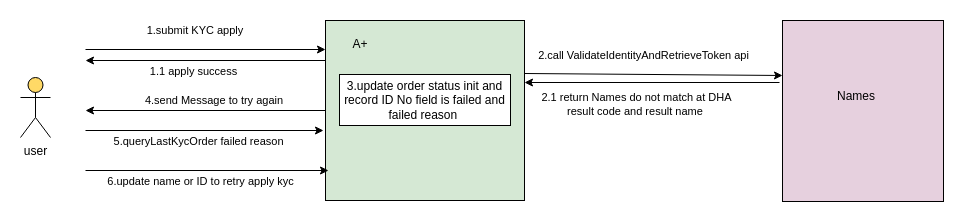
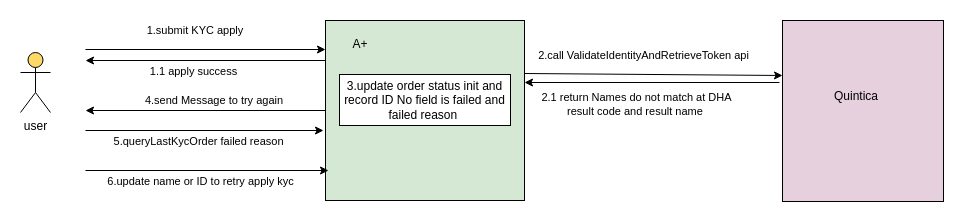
  <mxCell id="0" />
  <mxCell id="1" parent="0" />
  <mxCell id="2" value="" style="rounded=0;whiteSpace=wrap;html=1;fillColor=#D5E8D4;" vertex="1" parent="1"><mxGeometry x="325" y="20" width="199" height="180" as="geometry" /></mxCell>
- <mxCell id="3" value="user" style="shape=umlActor;verticalLabelPosition=bottom;verticalAlign=top;html=1;outlineConnect=0;fillColor=#FFD966;" vertex="1" parent="1"><mxGeometry x="20" y="77" width="30" height="60" as="geometry" /></mxCell>
+ <mxCell id="3" value="user" style="shape=umlActor;verticalLabelPosition=bottom;verticalAlign=top;html=1;outlineConnect=0;fillColor=#FFD966;" vertex="1" parent="1"><mxGeometry x="20" y="52" width="30" height="60" as="geometry" /></mxCell>
  <mxCell id="4" value="" style="rounded=0;whiteSpace=wrap;html=1;fillColor=#E6D0DE;" vertex="1" parent="1"><mxGeometry x="782" y="20" width="161" height="181" as="geometry" /></mxCell>
  <mxCell id="5" value="A+" style="text;html=1;strokeColor=none;fillColor=none;align=center;verticalAlign=middle;whiteSpace=wrap;rounded=0;" vertex="1" parent="1"><mxGeometry x="335" y="27.5" width="50" height="32.5" as="geometry" /></mxCell>
- <mxCell id="6" value="&lt;div class=&quot;lake-content&quot;&gt;&lt;span class=&quot;ne-text&quot;&gt;Names&lt;/span&gt;&lt;/div&gt;" style="text;html=1;strokeColor=none;fillColor=none;align=center;verticalAlign=middle;whiteSpace=wrap;rounded=0;" vertex="1" parent="1"><mxGeometry x="811" y="68" width="90" height="55" as="geometry" /></mxCell>
+ <mxCell id="6" value="&lt;div class=&quot;lake-content&quot;&gt;&lt;span class=&quot;ne-text&quot;&gt;Quintica&lt;/span&gt;&lt;/div&gt;" style="text;html=1;strokeColor=none;fillColor=none;align=center;verticalAlign=middle;whiteSpace=wrap;rounded=0;" vertex="1" parent="1"><mxGeometry x="811" y="68" width="90" height="55" as="geometry" /></mxCell>
  <mxCell id="7" value="1.submit KYC apply&amp;nbsp;" style="endArrow=classic;html=1;" edge="1" parent="1"><mxGeometry x="-0.077" y="19" width="50" height="50" relative="1" as="geometry"><mxPoint x="85" y="49" as="sourcePoint" /><mxPoint x="325" y="49" as="targetPoint" /><mxPoint as="offset" /></mxGeometry></mxCell>
  <mxCell id="8" value="2.call ValidateIdentityAndRetrieveToken api" style="endArrow=classic;html=1;" edge="1" parent="1"><mxGeometry x="-0.077" y="19" width="50" height="50" relative="1" as="geometry"><mxPoint x="524" y="73" as="sourcePoint" /><mxPoint x="782" y="75" as="targetPoint" /><mxPoint as="offset" /></mxGeometry></mxCell>
  <mxCell id="9" value="" style="endArrow=classic;html=1;" edge="1" parent="1"><mxGeometry width="50" height="50" relative="1" as="geometry"><mxPoint x="779" y="82" as="sourcePoint" /><mxPoint x="524" y="82" as="targetPoint" /></mxGeometry></mxCell>
  <mxCell id="10" value="2.1 return Names do not match at DHA&lt;br&gt;result code and result name&amp;nbsp;" style="edgeLabel;html=1;align=center;verticalAlign=middle;resizable=0;points=[];" vertex="1" connectable="0" parent="9"><mxGeometry x="0.229" y="2" relative="1" as="geometry"><mxPoint x="13" y="19" as="offset" /></mxGeometry></mxCell>
  <mxCell id="11" value="" style="endArrow=classic;html=1;" edge="1" parent="1"><mxGeometry width="50" height="50" relative="1" as="geometry"><mxPoint x="325" y="60" as="sourcePoint" /><mxPoint x="85" y="60" as="targetPoint" /></mxGeometry></mxCell>
  <mxCell id="12" value="1.1 apply success" style="edgeLabel;html=1;align=center;verticalAlign=middle;resizable=0;points=[];" vertex="1" connectable="0" parent="11"><mxGeometry x="0.229" y="2" relative="1" as="geometry"><mxPoint x="14" y="8" as="offset" /></mxGeometry></mxCell>
  <mxCell id="13" value="3.update order status init and record ID No field is failed and failed reason&amp;nbsp;" style="rounded=0;whiteSpace=wrap;html=1;" vertex="1" parent="1"><mxGeometry x="339" y="74" width="171" height="51" as="geometry" /></mxCell>
  <mxCell id="14" value="4.send Message to try again&amp;nbsp;" style="endArrow=classic;html=1;" edge="1" parent="1"><mxGeometry x="-0.083" y="-10" width="50" height="50" relative="1" as="geometry"><mxPoint x="325" y="110" as="sourcePoint" /><mxPoint x="85" y="110" as="targetPoint" /><mxPoint as="offset" /></mxGeometry></mxCell>
  <mxCell id="15" value="" style="endArrow=classic;html=1;" edge="1" parent="1"><mxGeometry width="50" height="50" relative="1" as="geometry"><mxPoint x="85" y="130" as="sourcePoint" /><mxPoint x="323" y="130" as="targetPoint" /></mxGeometry></mxCell>
  <mxCell id="16" value="5.queryLastKycOrder failed reason" style="edgeLabel;html=1;align=center;verticalAlign=middle;resizable=0;points=[];" vertex="1" connectable="0" parent="15"><mxGeometry x="-0.391" y="4" relative="1" as="geometry"><mxPoint x="40" y="14" as="offset" /></mxGeometry></mxCell>
  <mxCell id="17" value="" style="endArrow=classic;html=1;" edge="1" parent="1"><mxGeometry width="50" height="50" relative="1" as="geometry"><mxPoint x="85" y="170" as="sourcePoint" /><mxPoint x="328" y="170" as="targetPoint" /></mxGeometry></mxCell>
  <mxCell id="18" value="6.update name or ID to retry apply kyc" style="edgeLabel;html=1;align=center;verticalAlign=middle;resizable=0;points=[];" vertex="1" connectable="0" parent="17"><mxGeometry x="-0.391" y="4" relative="1" as="geometry"><mxPoint x="40" y="14" as="offset" /></mxGeometry></mxCell>
